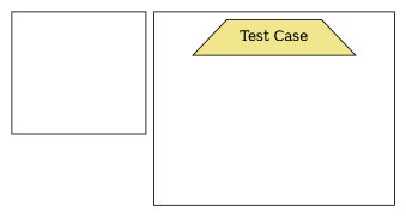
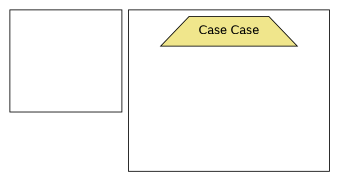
  digraph {
    node [style=invis]
    edge [style=invis]
    n1 [label=Transform]
    n2 [label=Evaluation]
-   n3 [label="Test Case" style=filled fillcolor=khaki shape=trapezium]
+   n3 [label="Case Case" style=filled fillcolor=khaki shape=trapezium]
    Evaluation
    n5 [label="Metamorphic Relation"]
    subgraph cluster_1 {
      n1
      n2
    }
    subgraph cluster_2 {
      n3
      Evaluation
      n5
    }
    n1 -> n2
    n2 -> n5
    n3 -> n1 [constraint=false]
    n3 -> Evaluation
    Evaluation -> n5
  }
